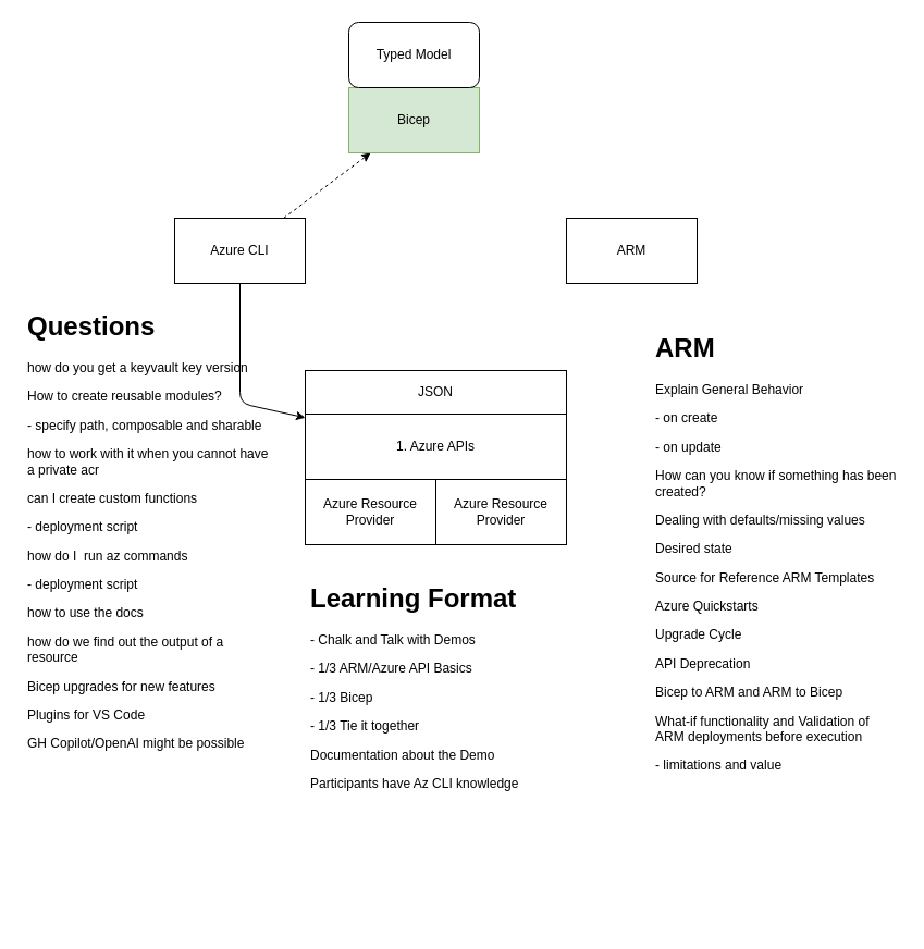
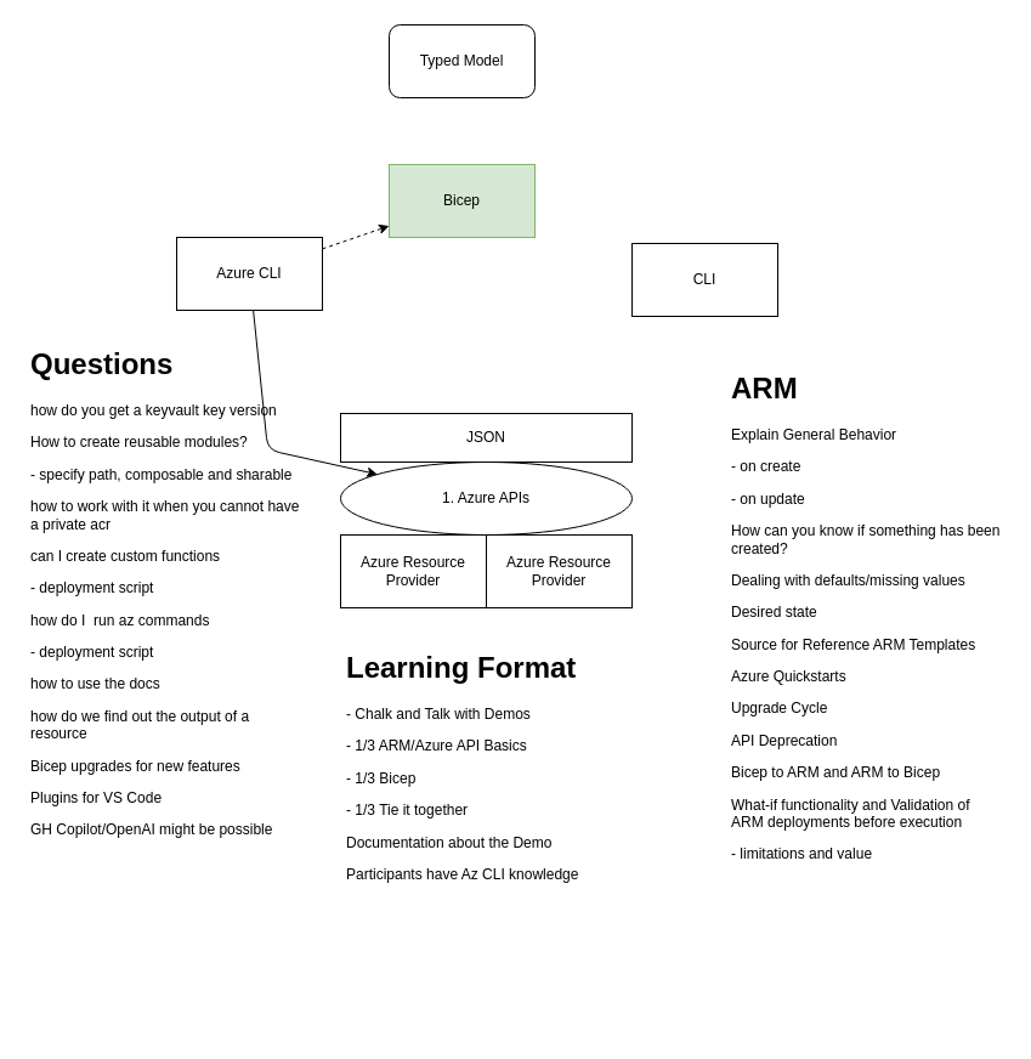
  <mxCell id="0" />
  <mxCell id="1" parent="0" />
- <mxCell id="2" value="1. Azure APIs" style="rounded=0;whiteSpace=wrap;html=1;" vertex="1" parent="1"><mxGeometry x="280" y="380" width="240" height="60" as="geometry" /></mxCell>
+ <mxCell id="2" value="1. Azure APIs" style="ellipse;whiteSpace=wrap;html=1;" vertex="1" parent="1"><mxGeometry x="280" y="380" width="240" height="60" as="geometry" /></mxCell>
  <mxCell id="3" value="JSON" style="rounded=0;whiteSpace=wrap;html=1;" vertex="1" parent="1"><mxGeometry x="280" y="340" width="240" height="40" as="geometry" /></mxCell>
  <mxCell id="4" value="Azure Resource Provider" style="rounded=0;whiteSpace=wrap;html=1;" vertex="1" parent="1"><mxGeometry x="280" y="440" width="120" height="60" as="geometry" /></mxCell>
  <mxCell id="5" value="Azure Resource Provider" style="rounded=0;whiteSpace=wrap;html=1;" vertex="1" parent="1"><mxGeometry x="400" y="440" width="120" height="60" as="geometry" /></mxCell>
  <mxCell id="6" style="edgeStyle=none;html=1;" edge="1" parent="1" source="8" target="2"><mxGeometry relative="1" as="geometry"><Array as="points"><mxPoint x="220" y="370" /></Array></mxGeometry></mxCell>
  <mxCell id="7" style="edgeStyle=none;html=1;dashed=1;" edge="1" parent="1" source="8" target="10"><mxGeometry relative="1" as="geometry" /></mxCell>
- <mxCell id="8" value="Azure CLI" style="rounded=0;whiteSpace=wrap;html=1;" vertex="1" parent="1"><mxGeometry x="160" y="200" width="120" height="60" as="geometry" /></mxCell>
- <mxCell id="9" value="ARM" style="rounded=0;whiteSpace=wrap;html=1;" vertex="1" parent="1"><mxGeometry x="520" y="200" width="120" height="60" as="geometry" /></mxCell>
- <mxCell id="10" value="Bicep" style="rounded=0;whiteSpace=wrap;html=1;fillColor=#d5e8d4;strokeColor=#82b366;" vertex="1" parent="1"><mxGeometry x="320" y="80" width="120" height="60" as="geometry" /></mxCell>
+ <mxCell id="8" value="Azure CLI" style="rounded=0;whiteSpace=wrap;html=1;" vertex="1" parent="1"><mxGeometry x="145" y="195" width="120" height="60" as="geometry" /></mxCell>
+ <mxCell id="9" value="CLI" style="rounded=0;whiteSpace=wrap;html=1;" vertex="1" parent="1"><mxGeometry x="520" y="200" width="120" height="60" as="geometry" /></mxCell>
+ <mxCell id="10" value="Bicep" style="rounded=0;whiteSpace=wrap;html=1;fillColor=#d5e8d4;strokeColor=#82b366;" vertex="1" parent="1"><mxGeometry x="320" y="135" width="120" height="60" as="geometry" /></mxCell>
  <mxCell id="11" value="&lt;h1&gt;ARM&lt;/h1&gt;&lt;p&gt;Explain General Behavior&lt;/p&gt;&lt;p&gt;- on create&lt;/p&gt;&lt;p&gt;- on update&lt;/p&gt;&lt;p&gt;How can you know if something has been created?&lt;/p&gt;&lt;p&gt;Dealing with defaults/missing values&lt;/p&gt;&lt;p&gt;Desired state&lt;/p&gt;&lt;p&gt;Source for Reference ARM Templates&lt;/p&gt;&lt;p&gt;Azure Quickstarts&lt;/p&gt;&lt;p&gt;Upgrade Cycle&lt;/p&gt;&lt;p&gt;API Deprecation&lt;/p&gt;&lt;p&gt;Bicep to ARM and ARM to Bicep&lt;/p&gt;&lt;p&gt;What-if functionality and Validation of ARM deployments before execution&lt;/p&gt;&lt;p&gt;- limitations and value&lt;/p&gt;" style="text;html=1;strokeColor=none;fillColor=none;spacing=5;spacingTop=-20;whiteSpace=wrap;overflow=hidden;rounded=0;" vertex="1" parent="1"><mxGeometry x="597" y="300" width="230" height="490" as="geometry" /></mxCell>
  <mxCell id="12" value="&lt;h1&gt;Questions&lt;/h1&gt;&lt;div&gt;&lt;span dir=&quot;ltr&quot; class=&quot;ui-provider cil cim bbs cin cio cip ciq cir cis cit ciu civ ciw cix ciy ciz cja cjb cjc cjd cje cjf cjg cjh cji cjj cjk cjl cjm cjn cjo cjp cjq cjr cjs&quot;&gt;&lt;p&gt;how do you get a keyvault key version&lt;span style=&quot;background-color: initial;&quot;&gt;&amp;nbsp;&lt;/span&gt;&lt;/p&gt;&lt;p&gt;How to create reusable modules?&lt;/p&gt;&lt;p&gt;- specify path, composable and sharable&lt;/p&gt;&lt;p&gt;how to work with it when you cannot have a private acr&lt;/p&gt;&lt;p&gt;can I create custom functions&lt;/p&gt;&lt;p&gt;-&amp;nbsp;&lt;span style=&quot;background-color: initial;&quot;&gt;deployment script&lt;/span&gt;&lt;/p&gt;&lt;p&gt;how do I &amp;nbsp;run az commands&lt;/p&gt;&lt;p&gt;- deployment script&lt;/p&gt;&lt;p&gt;how to use the docs&lt;/p&gt;&lt;p&gt;how do we find out the output of a resource&lt;/p&gt;&lt;p&gt;Bicep upgrades for new features&lt;/p&gt;&lt;p&gt;Plugins for VS Code&lt;/p&gt;&lt;p&gt;GH Copilot/OpenAI might be possible&lt;/p&gt;&lt;/span&gt;&lt;/div&gt;&lt;p&gt;&lt;span style=&quot;color: rgba(0, 0, 0, 0); font-family: monospace; font-size: 0px;&quot;&gt;%3CmxGraphModel%3E%3Croot%3E%3CmxCell%20id%3D%220%22%2F%3E%3CmxCell%20id%3D%221%22%20parent%3D%220%22%2F%3E%3CmxCell%20id%3D%222%22%20value%3D%22%26lt%3Bh1%26gt%3BARM%26lt%3B%2Fh1%26gt%3B%26lt%3Bp%26gt%3BExplain%20General%20Behavior%26lt%3B%2Fp%26gt%3B%26lt%3Bp%26gt%3B-%20on%20create%26lt%3B%2Fp%26gt%3B%26lt%3Bp%26gt%3B-%20on%20update%26lt%3B%2Fp%26gt%3B%26lt%3Bp%26gt%3BHow%20can%20you%20know%20if%20something%20has%20been%20created%3F%26lt%3B%2Fp%26gt%3B%26lt%3Bp%26gt%3BDealing%20with%20defaults%2Fmissing%20values%26lt%3B%2Fp%26gt%3B%26lt%3Bp%26gt%3BDesired%20state%26lt%3B%2Fp%26gt%3B%22%20style%3D%22text%3Bhtml%3D1%3BstrokeColor%3Dnone%3BfillColor%3Dnone%3Bspacing%3D5%3BspacingTop%3D-20%3BwhiteSpace%3Dwrap%3Boverflow%3Dhidden%3Brounded%3D0%3B%22%20vertex%3D%221%22%20parent%3D%221%22%3E%3CmxGeometry%20x%3D%22650%22%20y%3D%22220%22%20width%3D%22190%22%20height%3D%22120%22%20as%3D%22geometry%22%2F%3E%3C%2FmxCell%3E%3C%2Froot%3E%3C%2FmxGraphModel%3E&lt;/span&gt;&lt;br&gt;&lt;/p&gt;" style="text;html=1;strokeColor=none;fillColor=none;spacing=5;spacingTop=-20;whiteSpace=wrap;overflow=hidden;rounded=0;" vertex="1" parent="1"><mxGeometry x="20" y="280" width="230" height="450" as="geometry" /></mxCell>
  <mxCell id="13" value="Typed Model" style="rounded=1;whiteSpace=wrap;html=1;" vertex="1" parent="1"><mxGeometry x="320" y="20" width="120" height="60" as="geometry" /></mxCell>
  <mxCell id="14" value="&lt;h1&gt;Learning Format&lt;/h1&gt;&lt;p&gt;- Chalk and Talk with Demos&lt;/p&gt;&lt;p&gt;- 1/3 ARM/Azure API Basics&lt;/p&gt;&lt;p&gt;- 1/3 Bicep&lt;/p&gt;&lt;p&gt;- 1/3 Tie it together&lt;/p&gt;&lt;p&gt;Documentation about the Demo&lt;/p&gt;&lt;p&gt;Participants have Az CLI knowledge&lt;/p&gt;" style="text;html=1;strokeColor=none;fillColor=none;spacing=5;spacingTop=-20;whiteSpace=wrap;overflow=hidden;rounded=0;" vertex="1" parent="1"><mxGeometry x="280" y="530" width="280" height="320" as="geometry" /></mxCell>
